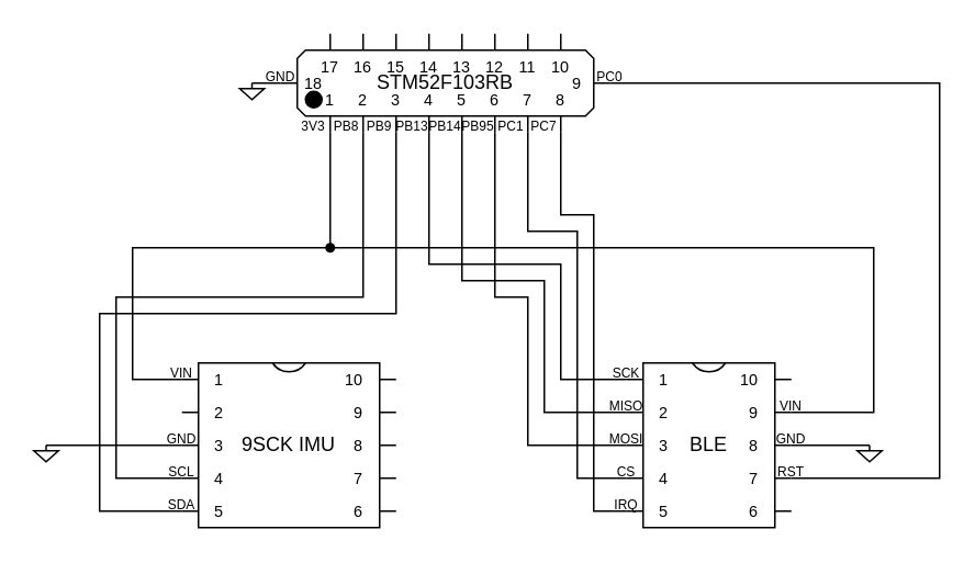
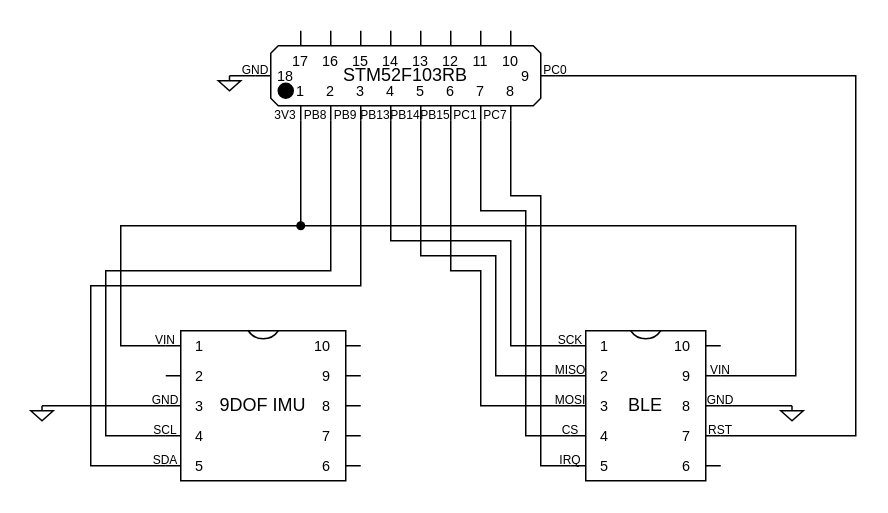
  <mxCell id="0" />
  <mxCell id="1" parent="0" />
  <mxCell id="2" value="STM52F103RB" style="shadow=0;dashed=0;align=center;html=1;strokeWidth=1;shape=mxgraph.electrical.logic_gates.qfp_ic;whiteSpace=wrap;labelNames=a,b,c,d,e,f,g,h,i,j,k,l,m,n,o,p,q,r,s,t,u,v,w,x,y,z,a1,b1,c1,d1,e1,f1,g1,h1,i1,j1,k1,l1,m1,n1;" vertex="1" parent="1"><mxGeometry x="170" y="20" width="200" height="60" as="geometry" /></mxCell>
  <mxCell id="3" value="BLE" style="shadow=0;dashed=0;align=center;html=1;strokeWidth=1;shape=mxgraph.electrical.logic_gates.dual_inline_ic;labelNames=a,b,c,d,e,f,g,h,i,j,k,l,m,n,o,p,q,r,s,t;whiteSpace=wrap;" vertex="1" parent="1"><mxGeometry x="380" y="220" width="100" height="100" as="geometry" /></mxCell>
- <mxCell id="4" value="&lt;div&gt;9SCK IMU&lt;/div&gt;" style="shadow=0;dashed=0;align=center;html=1;strokeWidth=1;shape=mxgraph.electrical.logic_gates.dual_inline_ic;labelNames=a,b,c,d,e,f,g,h,i,j,k,l,m,n,o,p,q,r,s,t;whiteSpace=wrap;" vertex="1" parent="1"><mxGeometry x="110" y="220" width="130" height="100" as="geometry" /></mxCell>
+ <mxCell id="4" value="&lt;div&gt;9DOF IMU&lt;/div&gt;" style="shadow=0;dashed=0;align=center;html=1;strokeWidth=1;shape=mxgraph.electrical.logic_gates.dual_inline_ic;labelNames=a,b,c,d,e,f,g,h,i,j,k,l,m,n,o,p,q,r,s,t;whiteSpace=wrap;" vertex="1" parent="1"><mxGeometry x="110" y="220" width="130" height="100" as="geometry" /></mxCell>
  <mxCell id="5" value="" style="endArrow=none;html=1;rounded=0;entryX=0;entryY=1;entryDx=30;entryDy=0;entryPerimeter=0;exitX=1;exitY=0;exitDx=0;exitDy=30;exitPerimeter=0;" edge="1" parent="1" source="3" target="2"><mxGeometry width="50" height="50" relative="1" as="geometry"><mxPoint x="320" y="250" as="sourcePoint" /><mxPoint x="180" y="100" as="targetPoint" /><Array as="points"><mxPoint x="530" y="250" /><mxPoint x="530" y="150" /><mxPoint x="280" y="150" /><mxPoint x="200" y="150" /></Array></mxGeometry></mxCell>
  <mxCell id="6" value="" style="pointerEvents=1;verticalLabelPosition=bottom;shadow=0;dashed=0;align=center;html=1;verticalAlign=top;shape=mxgraph.electrical.signal_sources.signal_ground;" vertex="1" parent="1"><mxGeometry x="520" y="270" width="15" height="10" as="geometry" /></mxCell>
  <mxCell id="7" value="" style="endArrow=none;html=1;rounded=0;exitX=1;exitY=0;exitDx=0;exitDy=50;exitPerimeter=0;entryX=0.5;entryY=0;entryDx=0;entryDy=0;entryPerimeter=0;" edge="1" parent="1" source="3" target="6"><mxGeometry width="50" height="50" relative="1" as="geometry"><mxPoint x="280" y="420" as="sourcePoint" /><mxPoint x="530" y="330" as="targetPoint" /><Array as="points" /></mxGeometry></mxCell>
  <mxCell id="8" value="&lt;font style=&quot;font-size: 8px;&quot;&gt;VIN&lt;/font&gt;" style="text;html=1;align=center;verticalAlign=middle;whiteSpace=wrap;rounded=0;" vertex="1" parent="1"><mxGeometry x="450" y="230" width="60" height="30" as="geometry" /></mxCell>
  <mxCell id="9" value="&lt;font style=&quot;font-size: 8px;&quot;&gt;GND&lt;/font&gt;" style="text;html=1;align=center;verticalAlign=middle;whiteSpace=wrap;rounded=0;" vertex="1" parent="1"><mxGeometry x="450" y="250" width="60" height="30" as="geometry" /></mxCell>
  <mxCell id="10" value="" style="endArrow=none;html=1;rounded=0;entryX=0;entryY=1;entryDx=90;entryDy=0;entryPerimeter=0;exitX=0;exitY=0;exitDx=0;exitDy=10;exitPerimeter=0;" edge="1" parent="1" source="3" target="2"><mxGeometry width="50" height="50" relative="1" as="geometry"><mxPoint x="260" y="160" as="sourcePoint" /><mxPoint x="340" y="180" as="targetPoint" /><Array as="points"><mxPoint x="340" y="230" /><mxPoint x="340" y="160" /><mxPoint x="260" y="160" /></Array></mxGeometry></mxCell>
  <mxCell id="11" value="" style="endArrow=none;html=1;rounded=0;entryX=0;entryY=1;entryDx=110;entryDy=0;entryPerimeter=0;exitX=0;exitY=0;exitDx=0;exitDy=30;exitPerimeter=0;" edge="1" parent="1" source="3" target="2"><mxGeometry width="50" height="50" relative="1" as="geometry"><mxPoint x="290" y="310" as="sourcePoint" /><mxPoint x="290" y="100" as="targetPoint" /><Array as="points"><mxPoint x="330" y="250" /><mxPoint x="330" y="170" /><mxPoint x="280" y="170" /></Array></mxGeometry></mxCell>
  <mxCell id="12" value="" style="endArrow=none;html=1;rounded=0;entryX=0;entryY=1;entryDx=130;entryDy=0;entryPerimeter=0;exitX=0;exitY=0;exitDx=0;exitDy=50;exitPerimeter=0;" edge="1" parent="1" source="3" target="2"><mxGeometry width="50" height="50" relative="1" as="geometry"><mxPoint x="300" y="380" as="sourcePoint" /><mxPoint x="350" y="330" as="targetPoint" /><Array as="points"><mxPoint x="320" y="270" /><mxPoint x="320" y="180" /><mxPoint x="300" y="180" /></Array></mxGeometry></mxCell>
  <mxCell id="13" value="" style="endArrow=none;html=1;rounded=0;entryX=0;entryY=1;entryDx=150;entryDy=0;entryPerimeter=0;exitX=0;exitY=0;exitDx=0;exitDy=70;exitPerimeter=0;" edge="1" parent="1" source="3" target="2"><mxGeometry width="50" height="50" relative="1" as="geometry"><mxPoint x="290" y="360" as="sourcePoint" /><mxPoint x="340" y="310" as="targetPoint" /><Array as="points"><mxPoint x="350" y="290" /><mxPoint x="350" y="140" /><mxPoint x="320" y="140" /></Array></mxGeometry></mxCell>
  <mxCell id="14" value="" style="endArrow=none;html=1;rounded=0;entryX=0;entryY=1;entryDx=170;entryDy=0;entryPerimeter=0;exitX=0;exitY=0;exitDx=0;exitDy=90;exitPerimeter=0;" edge="1" parent="1" source="3" target="2"><mxGeometry width="50" height="50" relative="1" as="geometry"><mxPoint x="350" y="390" as="sourcePoint" /><mxPoint x="400" y="340" as="targetPoint" /><Array as="points"><mxPoint x="360" y="310" /><mxPoint x="360" y="130" /><mxPoint x="340" y="130" /></Array></mxGeometry></mxCell>
  <mxCell id="15" value="" style="endArrow=none;html=1;rounded=0;exitX=1;exitY=0;exitDx=0;exitDy=70;exitPerimeter=0;entryX=1;entryY=0;entryDx=0;entryDy=30;entryPerimeter=0;" edge="1" parent="1" source="3" target="2"><mxGeometry width="50" height="50" relative="1" as="geometry"><mxPoint x="530" y="350" as="sourcePoint" /><mxPoint x="580" y="300" as="targetPoint" /><Array as="points"><mxPoint x="570" y="290" /><mxPoint x="570" y="50" /></Array></mxGeometry></mxCell>
  <mxCell id="16" value="&lt;font style=&quot;font-size: 8px;&quot;&gt;RST&lt;/font&gt;" style="text;html=1;align=center;verticalAlign=middle;whiteSpace=wrap;rounded=0;" vertex="1" parent="1"><mxGeometry x="450" y="270" width="60" height="30" as="geometry" /></mxCell>
  <mxCell id="17" value="&lt;font style=&quot;font-size: 8px;&quot;&gt;SCK&lt;/font&gt;" style="text;html=1;align=center;verticalAlign=middle;whiteSpace=wrap;rounded=0;" vertex="1" parent="1"><mxGeometry x="350" y="210" width="60" height="30" as="geometry" /></mxCell>
  <mxCell id="18" value="&lt;font style=&quot;font-size: 8px;&quot;&gt;MISO&lt;/font&gt;" style="text;html=1;align=center;verticalAlign=middle;whiteSpace=wrap;rounded=0;" vertex="1" parent="1"><mxGeometry x="350" y="230" width="60" height="30" as="geometry" /></mxCell>
  <mxCell id="19" value="&lt;font style=&quot;font-size: 8px;&quot;&gt;MOSI&lt;/font&gt;" style="text;html=1;align=center;verticalAlign=middle;whiteSpace=wrap;rounded=0;" vertex="1" parent="1"><mxGeometry x="350" y="250" width="60" height="30" as="geometry" /></mxCell>
  <mxCell id="20" value="&lt;font style=&quot;font-size: 8px;&quot;&gt;CS&lt;/font&gt;" style="text;html=1;align=center;verticalAlign=middle;whiteSpace=wrap;rounded=0;" vertex="1" parent="1"><mxGeometry x="350" y="270" width="60" height="30" as="geometry" /></mxCell>
  <mxCell id="21" value="&lt;font style=&quot;font-size: 8px;&quot;&gt;IRQ&lt;/font&gt;" style="text;html=1;align=center;verticalAlign=middle;whiteSpace=wrap;rounded=0;" vertex="1" parent="1"><mxGeometry x="350" y="290" width="60" height="30" as="geometry" /></mxCell>
  <mxCell id="22" value="" style="endArrow=none;html=1;rounded=0;exitX=0;exitY=0;exitDx=0;exitDy=10;exitPerimeter=0;" edge="1" parent="1" source="4" target="23"><mxGeometry width="50" height="50" relative="1" as="geometry"><mxPoint x="100" y="200" as="sourcePoint" /><mxPoint x="200" y="150" as="targetPoint" /><Array as="points"><mxPoint x="80" y="230" /><mxPoint x="80" y="150" /></Array></mxGeometry></mxCell>
  <mxCell id="23" value="" style="shape=waypoint;sketch=0;fillStyle=solid;size=6;pointerEvents=1;points=[];fillColor=none;resizable=0;rotatable=0;perimeter=centerPerimeter;snapToPoint=1;" vertex="1" parent="1"><mxGeometry x="190" y="140" width="20" height="20" as="geometry" /></mxCell>
  <mxCell id="24" value="" style="endArrow=none;html=1;rounded=0;exitX=0.5;exitY=0;exitDx=0;exitDy=0;exitPerimeter=0;" edge="1" parent="1" source="25"><mxGeometry width="50" height="50" relative="1" as="geometry"><mxPoint x="20" y="270" as="sourcePoint" /><mxPoint x="110" y="270" as="targetPoint" /></mxGeometry></mxCell>
  <mxCell id="25" value="" style="pointerEvents=1;verticalLabelPosition=bottom;shadow=0;dashed=0;align=center;html=1;verticalAlign=top;shape=mxgraph.electrical.signal_sources.signal_ground;" vertex="1" parent="1"><mxGeometry x="20" y="270" width="15" height="10" as="geometry" /></mxCell>
  <mxCell id="26" value="" style="endArrow=none;html=1;rounded=0;entryX=0;entryY=1;entryDx=50;entryDy=0;entryPerimeter=0;exitX=0;exitY=0;exitDx=0;exitDy=70;exitPerimeter=0;" edge="1" parent="1" source="4" target="2"><mxGeometry width="50" height="50" relative="1" as="geometry"><mxPoint x="110" y="210" as="sourcePoint" /><mxPoint x="160" y="160" as="targetPoint" /><Array as="points"><mxPoint x="70" y="290" /><mxPoint x="70" y="180" /><mxPoint x="220" y="180" /></Array></mxGeometry></mxCell>
  <mxCell id="27" value="" style="endArrow=none;html=1;rounded=0;entryX=0;entryY=1;entryDx=70;entryDy=0;entryPerimeter=0;exitX=0;exitY=0;exitDx=0;exitDy=90;exitPerimeter=0;" edge="1" parent="1" source="4" target="2"><mxGeometry width="50" height="50" relative="1" as="geometry"><mxPoint x="-50" y="380" as="sourcePoint" /><mxPoint x="0" y="330" as="targetPoint" /><Array as="points"><mxPoint x="60" y="310" /><mxPoint x="60" y="190" /><mxPoint x="240" y="190" /></Array></mxGeometry></mxCell>
  <mxCell id="28" value="&lt;font style=&quot;font-size: 8px;&quot;&gt;VIN&lt;/font&gt;" style="text;html=1;align=center;verticalAlign=middle;whiteSpace=wrap;rounded=0;" vertex="1" parent="1"><mxGeometry x="80" y="210" width="60" height="30" as="geometry" /></mxCell>
  <mxCell id="29" value="&lt;font style=&quot;font-size: 8px;&quot;&gt;GND&lt;/font&gt;" style="text;html=1;align=center;verticalAlign=middle;whiteSpace=wrap;rounded=0;" vertex="1" parent="1"><mxGeometry x="80" y="250" width="60" height="30" as="geometry" /></mxCell>
  <mxCell id="30" value="&lt;font style=&quot;font-size: 8px;&quot;&gt;SCL&lt;/font&gt;" style="text;html=1;align=center;verticalAlign=middle;whiteSpace=wrap;rounded=0;" vertex="1" parent="1"><mxGeometry x="80" y="270" width="60" height="30" as="geometry" /></mxCell>
  <mxCell id="31" value="&lt;font style=&quot;font-size: 8px;&quot;&gt;SDA&lt;/font&gt;" style="text;html=1;align=center;verticalAlign=middle;whiteSpace=wrap;rounded=0;" vertex="1" parent="1"><mxGeometry x="80" y="290" width="60" height="30" as="geometry" /></mxCell>
  <mxCell id="32" value="&lt;font style=&quot;font-size: 8px;&quot;&gt;3V3&lt;/font&gt;" style="text;html=1;align=center;verticalAlign=middle;whiteSpace=wrap;rounded=0;" vertex="1" parent="1"><mxGeometry x="160" y="60" width="60" height="30" as="geometry" /></mxCell>
  <mxCell id="33" value="&lt;font style=&quot;font-size: 8px;&quot;&gt;GND&lt;/font&gt;" style="text;html=1;align=center;verticalAlign=middle;whiteSpace=wrap;rounded=0;" vertex="1" parent="1"><mxGeometry x="140" y="30" width="60" height="30" as="geometry" /></mxCell>
  <mxCell id="34" value="" style="pointerEvents=1;verticalLabelPosition=bottom;shadow=0;dashed=0;align=center;html=1;verticalAlign=top;shape=mxgraph.electrical.signal_sources.signal_ground;" vertex="1" parent="1"><mxGeometry x="145" y="50" width="15" height="10" as="geometry" /></mxCell>
  <mxCell id="35" value="" style="endArrow=none;html=1;rounded=0;entryX=0;entryY=0;entryDx=0;entryDy=30;entryPerimeter=0;exitX=0.5;exitY=0;exitDx=0;exitDy=0;exitPerimeter=0;" edge="1" parent="1" source="34" target="2"><mxGeometry width="50" height="50" relative="1" as="geometry"><mxPoint x="110" y="130" as="sourcePoint" /><mxPoint x="160" y="80" as="targetPoint" /></mxGeometry></mxCell>
  <mxCell id="36" value="&lt;font style=&quot;font-size: 8px;&quot;&gt;PB8&lt;/font&gt;" style="text;html=1;align=center;verticalAlign=middle;whiteSpace=wrap;rounded=0;" vertex="1" parent="1"><mxGeometry x="180" y="60" width="60" height="30" as="geometry" /></mxCell>
  <mxCell id="37" value="&lt;font style=&quot;font-size: 8px;&quot;&gt;PB9&lt;/font&gt;" style="text;html=1;align=center;verticalAlign=middle;whiteSpace=wrap;rounded=0;" vertex="1" parent="1"><mxGeometry x="200" y="60" width="60" height="30" as="geometry" /></mxCell>
  <mxCell id="38" value="&lt;font style=&quot;font-size: 8px;&quot;&gt;PB13&lt;/font&gt;" style="text;html=1;align=center;verticalAlign=middle;whiteSpace=wrap;rounded=0;" vertex="1" parent="1"><mxGeometry x="220" y="60" width="60" height="30" as="geometry" /></mxCell>
  <mxCell id="39" value="&lt;font style=&quot;font-size: 8px;&quot;&gt;PB14&lt;/font&gt;" style="text;html=1;align=center;verticalAlign=middle;whiteSpace=wrap;rounded=0;" vertex="1" parent="1"><mxGeometry x="240" y="60" width="60" height="30" as="geometry" /></mxCell>
- <mxCell id="40" value="&lt;font style=&quot;font-size: 8px;&quot;&gt;PB95&lt;/font&gt;" style="text;html=1;align=center;verticalAlign=middle;whiteSpace=wrap;rounded=0;" vertex="1" parent="1"><mxGeometry x="260" y="60" width="60" height="30" as="geometry" /></mxCell>
+ <mxCell id="40" value="&lt;font style=&quot;font-size: 8px;&quot;&gt;PB15&lt;/font&gt;" style="text;html=1;align=center;verticalAlign=middle;whiteSpace=wrap;rounded=0;" vertex="1" parent="1"><mxGeometry x="260" y="60" width="60" height="30" as="geometry" /></mxCell>
  <mxCell id="41" value="&lt;div&gt;&lt;font style=&quot;font-size: 8px;&quot;&gt;PC1&lt;/font&gt;&lt;/div&gt;" style="text;html=1;align=center;verticalAlign=middle;whiteSpace=wrap;rounded=0;" vertex="1" parent="1"><mxGeometry x="280" y="60" width="60" height="30" as="geometry" /></mxCell>
  <mxCell id="42" value="&lt;div&gt;&lt;font style=&quot;font-size: 8px;&quot;&gt;PC7&lt;/font&gt;&lt;/div&gt;" style="text;html=1;align=center;verticalAlign=middle;whiteSpace=wrap;rounded=0;" vertex="1" parent="1"><mxGeometry x="300" y="60" width="60" height="30" as="geometry" /></mxCell>
  <mxCell id="43" value="&lt;div&gt;&lt;font style=&quot;font-size: 8px;&quot;&gt;PC0&lt;/font&gt;&lt;/div&gt;" style="text;html=1;align=center;verticalAlign=middle;whiteSpace=wrap;rounded=0;" vertex="1" parent="1"><mxGeometry x="340" y="30" width="60" height="30" as="geometry" /></mxCell>
